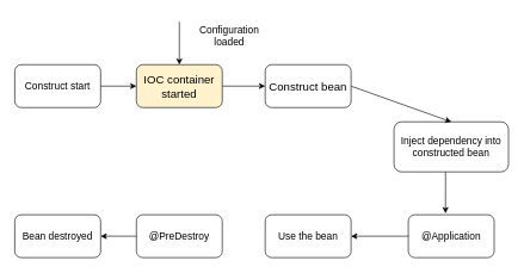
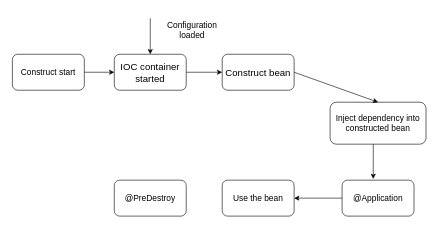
  <mxCell id="0" />
  <mxCell id="1" parent="0" />
  <mxCell id="2" value="&lt;font style=&quot;font-size: 14px;&quot;&gt;Construct start&lt;/font&gt;" style="rounded=1;whiteSpace=wrap;html=1;" vertex="1" parent="1"><mxGeometry x="20" y="90" width="120" height="60" as="geometry" /></mxCell>
- <mxCell id="3" value="&lt;font size=&quot;3&quot;&gt;IOC container started&lt;/font&gt;" style="rounded=1;whiteSpace=wrap;html=1;fillColor=#fff2cc;" vertex="1" parent="1"><mxGeometry x="190" y="90" width="120" height="60" as="geometry" /></mxCell>
+ <mxCell id="3" value="&lt;font size=&quot;3&quot;&gt;IOC container started&lt;/font&gt;" style="rounded=1;whiteSpace=wrap;html=1;" vertex="1" parent="1"><mxGeometry x="190" y="90" width="120" height="60" as="geometry" /></mxCell>
  <mxCell id="4" value="&lt;font size=&quot;3&quot;&gt;Construct bean&lt;/font&gt;" style="rounded=1;whiteSpace=wrap;html=1;" vertex="1" parent="1"><mxGeometry x="370" y="90" width="120" height="60" as="geometry" /></mxCell>
  <mxCell id="5" value="&lt;font style=&quot;font-size: 14px;&quot;&gt;Inject dependency into constructed bean&lt;/font&gt;" style="rounded=1;whiteSpace=wrap;html=1;" vertex="1" parent="1"><mxGeometry x="550" y="170" width="160" height="70" as="geometry" /></mxCell>
  <mxCell id="6" value="&lt;font style=&quot;font-size: 14px;&quot;&gt;@Application&lt;/font&gt;" style="rounded=1;whiteSpace=wrap;html=1;" vertex="1" parent="1"><mxGeometry x="570" y="300" width="120" height="60" as="geometry" /></mxCell>
  <mxCell id="7" value="&lt;font style=&quot;font-size: 14px;&quot;&gt;Use the bean&lt;/font&gt;" style="rounded=1;whiteSpace=wrap;html=1;" vertex="1" parent="1"><mxGeometry x="370" y="300" width="120" height="60" as="geometry" /></mxCell>
  <mxCell id="8" value="&lt;font style=&quot;font-size: 14px;&quot;&gt;@PreDestroy&lt;/font&gt;" style="rounded=1;whiteSpace=wrap;html=1;" vertex="1" parent="1"><mxGeometry x="190" y="300" width="120" height="60" as="geometry" /></mxCell>
- <mxCell id="9" value="&lt;font style=&quot;font-size: 14px;&quot;&gt;Bean destroyed&lt;/font&gt;" style="rounded=1;whiteSpace=wrap;html=1;" vertex="1" parent="1"><mxGeometry x="20" y="300" width="120" height="60" as="geometry" /></mxCell>
  <mxCell id="10" value="" style="endArrow=classic;html=1;rounded=0;entryX=0;entryY=0.5;entryDx=0;entryDy=0;" edge="1" parent="1" target="3"><mxGeometry width="50" height="50" relative="1" as="geometry"><mxPoint x="140" y="120" as="sourcePoint" /><mxPoint x="190" y="70" as="targetPoint" /></mxGeometry></mxCell>
  <mxCell id="11" value="" style="endArrow=classic;html=1;rounded=0;entryX=0;entryY=0.5;entryDx=0;entryDy=0;" edge="1" parent="1" target="4"><mxGeometry width="50" height="50" relative="1" as="geometry"><mxPoint x="310" y="120" as="sourcePoint" /><mxPoint x="360" y="70" as="targetPoint" /></mxGeometry></mxCell>
  <mxCell id="12" value="" style="endArrow=classic;html=1;rounded=0;entryX=0.5;entryY=0;entryDx=0;entryDy=0;" edge="1" parent="1" target="5"><mxGeometry width="50" height="50" relative="1" as="geometry"><mxPoint x="490" y="120" as="sourcePoint" /><mxPoint x="540" y="70" as="targetPoint" /></mxGeometry></mxCell>
  <mxCell id="13" value="" style="endArrow=classic;html=1;rounded=0;entryX=0.433;entryY=-0.033;entryDx=0;entryDy=0;entryPerimeter=0;" edge="1" parent="1" target="6"><mxGeometry width="50" height="50" relative="1" as="geometry"><mxPoint x="622" y="240" as="sourcePoint" /><mxPoint x="660" y="260" as="targetPoint" /></mxGeometry></mxCell>
  <mxCell id="14" value="" style="endArrow=classic;html=1;rounded=0;entryX=1;entryY=0.5;entryDx=0;entryDy=0;" edge="1" parent="1" target="7"><mxGeometry width="50" height="50" relative="1" as="geometry"><mxPoint x="570" y="330" as="sourcePoint" /><mxPoint x="370" y="200" as="targetPoint" /></mxGeometry></mxCell>
- <mxCell id="15" value="" style="endArrow=classic;html=1;rounded=0;entryX=1;entryY=0.5;entryDx=0;entryDy=0;exitX=0;exitY=0.5;exitDx=0;exitDy=0;" edge="1" parent="1" source="8" target="9"><mxGeometry width="50" height="50" relative="1" as="geometry"><mxPoint x="160" y="290" as="sourcePoint" /><mxPoint x="210" y="290" as="targetPoint" /></mxGeometry></mxCell>
  <mxCell id="16" value="" style="endArrow=classic;html=1;rounded=0;entryX=0.5;entryY=0;entryDx=0;entryDy=0;" edge="1" parent="1" target="3"><mxGeometry width="50" height="50" relative="1" as="geometry"><mxPoint x="250" y="30" as="sourcePoint" /><mxPoint x="270" y="50" as="targetPoint" /></mxGeometry></mxCell>
  <mxCell id="17" value="&lt;font style=&quot;font-size: 14px;&quot;&gt;Configuration loaded&lt;/font&gt;" style="rounded=0;whiteSpace=wrap;html=1;strokeColor=none;" vertex="1" parent="1"><mxGeometry x="260" y="20" width="120" height="60" as="geometry" /></mxCell>
